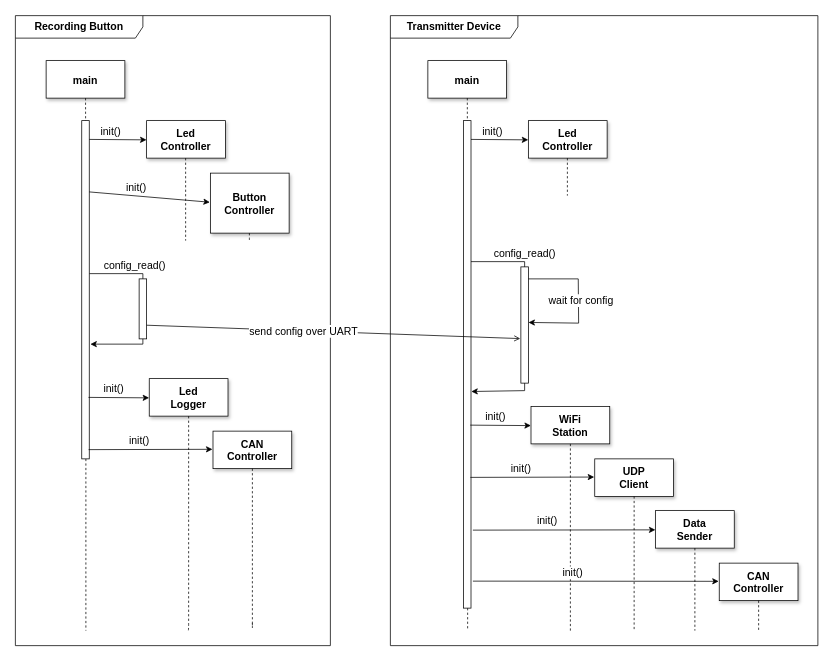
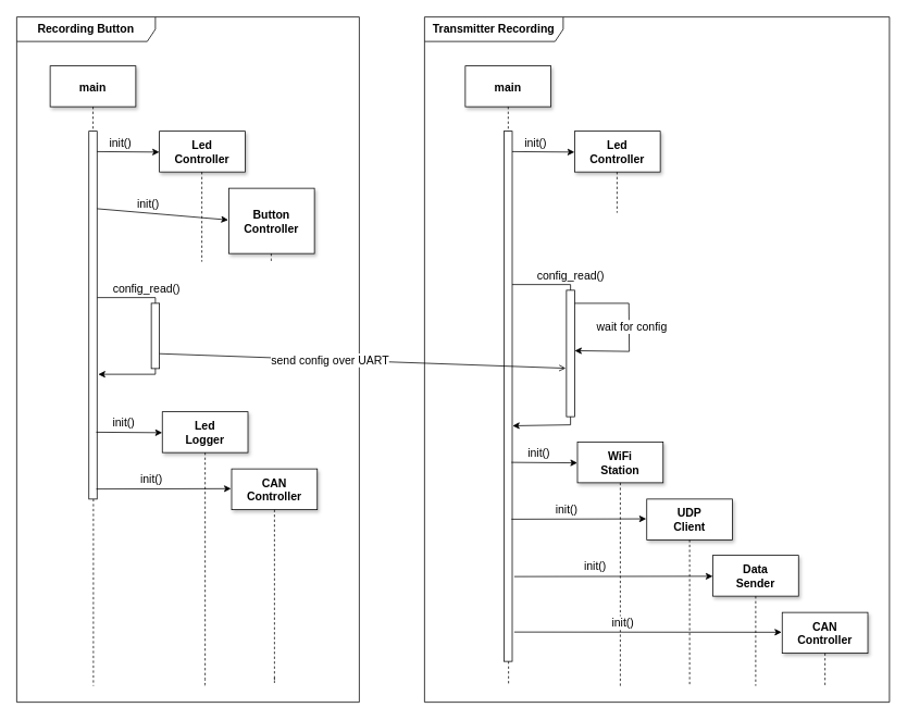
  <mxCell id="0" />
  <mxCell id="1" parent="0" />
  <mxCell id="2" value="Recording Button" style="shape=umlFrame;whiteSpace=wrap;html=1;pointerEvents=0;width=170;height=30;fontSize=14;fontStyle=1" vertex="1" parent="1"><mxGeometry x="20" y="20" width="420" height="840" as="geometry" /></mxCell>
  <mxCell id="3" value="main" style="shadow=1;fontFamily=Helvetica;fontSize=14;fontStyle=1" parent="1" vertex="1"><mxGeometry x="61" y="80" width="105" height="50" as="geometry" /></mxCell>
  <mxCell id="4" value="Led&#10;Controller" style="shadow=1;fontFamily=Helvetica;fontSize=14;fontStyle=1" parent="1" vertex="1"><mxGeometry x="195" y="160" width="105" height="50" as="geometry" /></mxCell>
  <mxCell id="5" value="" style="edgeStyle=elbowEdgeStyle;elbow=horizontal;endArrow=none;dashed=1;fontFamily=Helvetica;fontSize=14;" parent="1" edge="1"><mxGeometry x="230.0" y="310" width="100" height="100" as="geometry"><mxPoint x="113.581" y="130" as="sourcePoint" /><mxPoint x="113.606" y="351" as="targetPoint" /></mxGeometry></mxCell>
  <mxCell id="6" value="" style="endArrow=classic;html=1;rounded=0;fontFamily=Helvetica;fontSize=14;" parent="1" edge="1"><mxGeometry width="50" height="50" relative="1" as="geometry"><mxPoint x="118.5" y="364" as="sourcePoint" /><mxPoint x="120" y="458" as="targetPoint" /><Array as="points"><mxPoint x="190" y="364" /><mxPoint x="190" y="458" /></Array></mxGeometry></mxCell>
  <mxCell id="7" value="config_read()" style="edgeLabel;html=1;align=center;verticalAlign=middle;resizable=0;points=[];fontSize=14;" vertex="1" connectable="0" parent="6"><mxGeometry x="-0.72" relative="1" as="geometry"><mxPoint x="27" y="-12" as="offset" /></mxGeometry></mxCell>
  <mxCell id="8" value="" style="edgeStyle=elbowEdgeStyle;elbow=horizontal;endArrow=none;dashed=1;fontFamily=Helvetica;fontSize=14;" parent="1" source="17" edge="1"><mxGeometry x="230.0" y="310" width="100" height="100" as="geometry"><mxPoint x="113" y="431" as="sourcePoint" /><mxPoint x="114" y="840" as="targetPoint" /><Array as="points"><mxPoint x="114" y="650" /></Array></mxGeometry></mxCell>
  <mxCell id="9" value="" style="edgeStyle=elbowEdgeStyle;elbow=horizontal;endArrow=none;dashed=1;fontFamily=Helvetica;fontSize=14;" parent="1" source="4" edge="1"><mxGeometry x="230.0" y="310" width="100" height="100" as="geometry"><mxPoint x="247" y="210" as="sourcePoint" /><mxPoint x="247" y="320" as="targetPoint" /></mxGeometry></mxCell>
  <mxCell id="10" value="" style="rounded=0;whiteSpace=wrap;html=1;fontFamily=Helvetica;fontSize=14;" vertex="1" parent="1"><mxGeometry x="185" y="371" width="10" height="80" as="geometry" /></mxCell>
  <mxCell id="11" value="Button&#10;Controller" style="shadow=1;fontFamily=Helvetica;fontSize=14;fontStyle=1" vertex="1" parent="1"><mxGeometry x="280" y="230" width="105" height="80" as="geometry" /></mxCell>
  <mxCell id="12" value="" style="edgeStyle=elbowEdgeStyle;elbow=horizontal;endArrow=none;dashed=1;fontFamily=Helvetica;fontSize=14;" edge="1" parent="1" source="11"><mxGeometry x="230.0" y="310" width="100" height="100" as="geometry"><mxPoint x="332" y="280" as="sourcePoint" /><mxPoint x="332" y="320" as="targetPoint" /></mxGeometry></mxCell>
  <mxCell id="13" value="" style="endArrow=classic;html=1;rounded=0;entryX=-0.011;entryY=0.413;entryDx=0;entryDy=0;entryPerimeter=0;" edge="1" parent="1"><mxGeometry width="50" height="50" relative="1" as="geometry"><mxPoint x="114" y="185" as="sourcePoint" /><mxPoint x="194.845" y="185.65" as="targetPoint" /></mxGeometry></mxCell>
  <mxCell id="14" value="init()" style="edgeLabel;html=1;align=center;verticalAlign=middle;resizable=0;points=[];fontSize=14;" vertex="1" connectable="0" parent="13"><mxGeometry x="-0.189" relative="1" as="geometry"><mxPoint y="-12" as="offset" /></mxGeometry></mxCell>
  <mxCell id="15" value="" style="endArrow=classic;html=1;rounded=0;entryX=-0.007;entryY=0.485;entryDx=0;entryDy=0;entryPerimeter=0;" edge="1" parent="1" target="11"><mxGeometry width="50" height="50" relative="1" as="geometry"><mxPoint x="114.15" y="254.67" as="sourcePoint" /><mxPoint x="194.995" y="255.32" as="targetPoint" /></mxGeometry></mxCell>
  <mxCell id="16" value="init()" style="edgeLabel;html=1;align=center;verticalAlign=middle;resizable=0;points=[];fontSize=14;" vertex="1" connectable="0" parent="15"><mxGeometry x="-0.189" relative="1" as="geometry"><mxPoint y="-12" as="offset" /></mxGeometry></mxCell>
  <mxCell id="17" value="" style="rounded=0;whiteSpace=wrap;html=1;fontFamily=Helvetica;fontSize=14;" parent="1" vertex="1"><mxGeometry x="108.5" y="160" width="10" height="451" as="geometry" /></mxCell>
  <mxCell id="18" value="Led&#10;Logger" style="shadow=1;fontFamily=Helvetica;fontSize=14;fontStyle=1" vertex="1" parent="1"><mxGeometry x="198.5" y="504" width="105" height="50" as="geometry" /></mxCell>
  <mxCell id="19" value="" style="edgeStyle=elbowEdgeStyle;elbow=horizontal;endArrow=none;dashed=1;fontFamily=Helvetica;fontSize=14;" edge="1" parent="1" source="18"><mxGeometry x="230.0" y="310" width="100" height="100" as="geometry"><mxPoint x="250.5" y="554" as="sourcePoint" /><mxPoint x="250" y="840" as="targetPoint" /><Array as="points"><mxPoint x="251" y="830" /></Array></mxGeometry></mxCell>
  <mxCell id="20" value="CAN&#10;Controller" style="shadow=1;fontFamily=Helvetica;fontSize=14;fontStyle=1" vertex="1" parent="1"><mxGeometry x="283.5" y="574" width="105" height="50" as="geometry" /></mxCell>
  <mxCell id="21" value="" style="edgeStyle=elbowEdgeStyle;elbow=horizontal;endArrow=none;dashed=1;fontFamily=Helvetica;fontSize=14;" edge="1" parent="1" source="20"><mxGeometry x="230.0" y="310" width="100" height="100" as="geometry"><mxPoint x="335.5" y="624" as="sourcePoint" /><mxPoint x="336" y="830" as="targetPoint" /><Array as="points"><mxPoint x="336" y="840" /></Array></mxGeometry></mxCell>
  <mxCell id="22" value="" style="endArrow=classic;html=1;rounded=0;entryX=-0.011;entryY=0.413;entryDx=0;entryDy=0;entryPerimeter=0;" edge="1" parent="1"><mxGeometry width="50" height="50" relative="1" as="geometry"><mxPoint x="117.5" y="529" as="sourcePoint" /><mxPoint x="198.345" y="529.65" as="targetPoint" /></mxGeometry></mxCell>
  <mxCell id="23" value="init()" style="edgeLabel;html=1;align=center;verticalAlign=middle;resizable=0;points=[];fontSize=14;" vertex="1" connectable="0" parent="22"><mxGeometry x="-0.189" relative="1" as="geometry"><mxPoint y="-13" as="offset" /></mxGeometry></mxCell>
  <mxCell id="24" value="" style="endArrow=classic;html=1;rounded=0;entryX=-0.007;entryY=0.485;entryDx=0;entryDy=0;entryPerimeter=0;" edge="1" parent="1" target="20"><mxGeometry width="50" height="50" relative="1" as="geometry"><mxPoint x="117.65" y="598.67" as="sourcePoint" /><mxPoint x="198.495" y="599.32" as="targetPoint" /></mxGeometry></mxCell>
  <mxCell id="25" value="init()" style="edgeLabel;html=1;align=center;verticalAlign=middle;resizable=0;points=[];fontSize=14;" vertex="1" connectable="0" parent="24"><mxGeometry x="-0.189" relative="1" as="geometry"><mxPoint y="-12" as="offset" /></mxGeometry></mxCell>
  <mxCell id="26" value="main" style="shadow=1;fontFamily=Helvetica;fontSize=14;fontStyle=1" vertex="1" parent="1"><mxGeometry x="570" y="80" width="105" height="50" as="geometry" /></mxCell>
  <mxCell id="27" value="Led&#10;Controller" style="shadow=1;fontFamily=Helvetica;fontSize=14;fontStyle=1" vertex="1" parent="1"><mxGeometry x="704" y="160" width="105" height="50" as="geometry" /></mxCell>
  <mxCell id="28" value="" style="edgeStyle=elbowEdgeStyle;elbow=horizontal;endArrow=none;dashed=1;fontFamily=Helvetica;fontSize=14;" edge="1" parent="1"><mxGeometry x="230.0" y="310" width="100" height="100" as="geometry"><mxPoint x="622.581" y="130" as="sourcePoint" /><mxPoint x="622.606" y="351" as="targetPoint" /></mxGeometry></mxCell>
  <mxCell id="29" value="" style="endArrow=classic;html=1;rounded=0;fontFamily=Helvetica;fontSize=14;entryX=1.042;entryY=0.69;entryDx=0;entryDy=0;entryPerimeter=0;" edge="1" parent="1"><mxGeometry width="50" height="50" relative="1" as="geometry"><mxPoint x="627.5" y="348" as="sourcePoint" /><mxPoint x="627.92" y="521.19" as="targetPoint" /><Array as="points"><mxPoint x="699" y="348" /><mxPoint x="699" y="520" /></Array></mxGeometry></mxCell>
  <mxCell id="30" value="config_read()" style="edgeLabel;html=1;align=center;verticalAlign=middle;resizable=0;points=[];fontSize=14;" vertex="1" connectable="0" parent="29"><mxGeometry x="-0.72" relative="1" as="geometry"><mxPoint x="27" y="-12" as="offset" /></mxGeometry></mxCell>
  <mxCell id="31" value="" style="edgeStyle=elbowEdgeStyle;elbow=horizontal;endArrow=none;dashed=1;fontFamily=Helvetica;fontSize=14;" edge="1" parent="1"><mxGeometry x="230.0" y="310" width="100" height="100" as="geometry"><mxPoint x="623" y="618" as="sourcePoint" /><mxPoint x="623" y="840" as="targetPoint" /><Array as="points"><mxPoint x="623" y="657" /></Array></mxGeometry></mxCell>
  <mxCell id="32" value="" style="edgeStyle=elbowEdgeStyle;elbow=horizontal;endArrow=none;dashed=1;fontFamily=Helvetica;fontSize=14;" edge="1" parent="1" source="27"><mxGeometry x="230.0" y="310" width="100" height="100" as="geometry"><mxPoint x="756" y="210" as="sourcePoint" /><mxPoint x="756" y="260" as="targetPoint" /></mxGeometry></mxCell>
  <mxCell id="33" value="" style="endArrow=classic;html=1;rounded=0;entryX=-0.011;entryY=0.413;entryDx=0;entryDy=0;entryPerimeter=0;" edge="1" parent="1"><mxGeometry width="50" height="50" relative="1" as="geometry"><mxPoint x="623" y="185" as="sourcePoint" /><mxPoint x="703.845" y="185.65" as="targetPoint" /></mxGeometry></mxCell>
  <mxCell id="34" value="init()" style="edgeLabel;html=1;align=center;verticalAlign=middle;resizable=0;points=[];fontSize=14;" vertex="1" connectable="0" parent="33"><mxGeometry x="-0.189" relative="1" as="geometry"><mxPoint y="-12" as="offset" /></mxGeometry></mxCell>
  <mxCell id="35" value="" style="rounded=0;whiteSpace=wrap;html=1;fontFamily=Helvetica;fontSize=14;" vertex="1" parent="1"><mxGeometry x="617.5" y="160" width="10" height="650" as="geometry" /></mxCell>
  <mxCell id="36" value="WiFi&#10;Station" style="shadow=1;fontFamily=Helvetica;fontSize=14;fontStyle=1" vertex="1" parent="1"><mxGeometry x="707.5" y="541" width="105" height="50" as="geometry" /></mxCell>
  <mxCell id="37" value="" style="edgeStyle=elbowEdgeStyle;elbow=horizontal;endArrow=none;dashed=1;fontFamily=Helvetica;fontSize=14;" edge="1" parent="1" source="36"><mxGeometry x="230.0" y="310" width="100" height="100" as="geometry"><mxPoint x="759.5" y="591" as="sourcePoint" /><mxPoint x="760" y="840" as="targetPoint" /></mxGeometry></mxCell>
  <mxCell id="38" value="UDP&#10;Client" style="shadow=1;fontFamily=Helvetica;fontSize=14;fontStyle=1" vertex="1" parent="1"><mxGeometry x="792.5" y="611" width="105" height="50" as="geometry" /></mxCell>
  <mxCell id="39" value="" style="edgeStyle=elbowEdgeStyle;elbow=horizontal;endArrow=none;dashed=1;fontFamily=Helvetica;fontSize=14;" edge="1" parent="1" source="38"><mxGeometry x="230.0" y="310" width="100" height="100" as="geometry"><mxPoint x="844.5" y="661" as="sourcePoint" /><mxPoint x="845" y="840" as="targetPoint" /></mxGeometry></mxCell>
  <mxCell id="40" value="" style="endArrow=classic;html=1;rounded=0;entryX=-0.011;entryY=0.413;entryDx=0;entryDy=0;entryPerimeter=0;" edge="1" parent="1"><mxGeometry width="50" height="50" relative="1" as="geometry"><mxPoint x="626.5" y="566" as="sourcePoint" /><mxPoint x="707.345" y="566.65" as="targetPoint" /></mxGeometry></mxCell>
  <mxCell id="41" value="init()" style="edgeLabel;html=1;align=center;verticalAlign=middle;resizable=0;points=[];fontSize=14;" vertex="1" connectable="0" parent="40"><mxGeometry x="-0.189" relative="1" as="geometry"><mxPoint y="-12" as="offset" /></mxGeometry></mxCell>
  <mxCell id="42" value="" style="endArrow=classic;html=1;rounded=0;entryX=-0.007;entryY=0.485;entryDx=0;entryDy=0;entryPerimeter=0;" edge="1" parent="1" target="38"><mxGeometry width="50" height="50" relative="1" as="geometry"><mxPoint x="626.65" y="635.67" as="sourcePoint" /><mxPoint x="707.495" y="636.32" as="targetPoint" /></mxGeometry></mxCell>
  <mxCell id="43" value="init()" style="edgeLabel;html=1;align=center;verticalAlign=middle;resizable=0;points=[];fontSize=14;" vertex="1" connectable="0" parent="42"><mxGeometry x="-0.189" relative="1" as="geometry"><mxPoint y="-12" as="offset" /></mxGeometry></mxCell>
  <mxCell id="44" value="" style="endArrow=classic;html=1;rounded=0;fontFamily=Helvetica;fontSize=14;entryX=1.011;entryY=0.478;entryDx=0;entryDy=0;entryPerimeter=0;" edge="1" parent="1" target="46"><mxGeometry width="50" height="50" relative="1" as="geometry"><mxPoint x="699" y="371" as="sourcePoint" /><mxPoint x="710" y="430" as="targetPoint" /><Array as="points"><mxPoint x="770.5" y="371" /><mxPoint x="771" y="430" /></Array></mxGeometry></mxCell>
  <mxCell id="45" value="wait for config" style="edgeLabel;html=1;align=center;verticalAlign=middle;resizable=0;points=[];fontSize=14;" vertex="1" connectable="0" parent="44"><mxGeometry x="-0.041" y="-1" relative="1" as="geometry"><mxPoint x="4" y="5" as="offset" /></mxGeometry></mxCell>
  <mxCell id="46" value="" style="rounded=0;whiteSpace=wrap;html=1;fontFamily=Helvetica;fontSize=14;" vertex="1" parent="1"><mxGeometry x="694" y="355" width="10" height="155" as="geometry" /></mxCell>
  <mxCell id="47" value="" style="endArrow=open;html=1;rounded=0;entryX=-0.088;entryY=0.617;entryDx=0;entryDy=0;entryPerimeter=0;endFill=0;" edge="1" parent="1" target="46"><mxGeometry width="50" height="50" relative="1" as="geometry"><mxPoint x="195" y="432.79" as="sourcePoint" /><mxPoint x="690" y="450" as="targetPoint" /></mxGeometry></mxCell>
  <mxCell id="48" value="send config over UART" style="edgeLabel;html=1;align=center;verticalAlign=middle;resizable=0;points=[];fontSize=14;" vertex="1" connectable="0" parent="47"><mxGeometry x="-0.189" relative="1" as="geometry"><mxPoint x="7" as="offset" /></mxGeometry></mxCell>
  <mxCell id="49" value="Data&#10;Sender" style="shadow=1;fontFamily=Helvetica;fontSize=14;fontStyle=1" vertex="1" parent="1"><mxGeometry x="873.5" y="680" width="105" height="50" as="geometry" /></mxCell>
  <mxCell id="50" value="" style="edgeStyle=elbowEdgeStyle;elbow=horizontal;endArrow=none;dashed=1;fontFamily=Helvetica;fontSize=14;" edge="1" parent="1" source="49"><mxGeometry x="230.0" y="310" width="100" height="100" as="geometry"><mxPoint x="925.5" y="730" as="sourcePoint" /><mxPoint x="925.5" y="840" as="targetPoint" /></mxGeometry></mxCell>
  <mxCell id="51" value="CAN&#10;Controller" style="shadow=1;fontFamily=Helvetica;fontSize=14;fontStyle=1" vertex="1" parent="1"><mxGeometry x="958.5" y="750" width="105" height="50" as="geometry" /></mxCell>
  <mxCell id="52" value="" style="edgeStyle=elbowEdgeStyle;elbow=horizontal;endArrow=none;dashed=1;fontFamily=Helvetica;fontSize=14;" edge="1" parent="1" source="51"><mxGeometry x="230.0" y="310" width="100" height="100" as="geometry"><mxPoint x="1010.5" y="800" as="sourcePoint" /><mxPoint x="1010.5" y="840" as="targetPoint" /></mxGeometry></mxCell>
  <mxCell id="53" value="" style="endArrow=classic;html=1;rounded=0;entryX=-0.011;entryY=0.413;entryDx=0;entryDy=0;entryPerimeter=0;" edge="1" parent="1"><mxGeometry width="50" height="50" relative="1" as="geometry"><mxPoint x="630" y="706" as="sourcePoint" /><mxPoint x="873.345" y="705.65" as="targetPoint" /></mxGeometry></mxCell>
  <mxCell id="54" value="init()" style="edgeLabel;html=1;align=center;verticalAlign=middle;resizable=0;points=[];fontSize=14;" vertex="1" connectable="0" parent="53"><mxGeometry x="-0.189" relative="1" as="geometry"><mxPoint y="-13" as="offset" /></mxGeometry></mxCell>
  <mxCell id="55" value="" style="endArrow=classic;html=1;rounded=0;entryX=-0.007;entryY=0.485;entryDx=0;entryDy=0;entryPerimeter=0;" edge="1" parent="1" target="51"><mxGeometry width="50" height="50" relative="1" as="geometry"><mxPoint x="630" y="774" as="sourcePoint" /><mxPoint x="873.495" y="775.32" as="targetPoint" /></mxGeometry></mxCell>
  <mxCell id="56" value="init()" style="edgeLabel;html=1;align=center;verticalAlign=middle;resizable=0;points=[];fontSize=14;" vertex="1" connectable="0" parent="55"><mxGeometry x="-0.189" relative="1" as="geometry"><mxPoint y="-12" as="offset" /></mxGeometry></mxCell>
- <mxCell id="57" value="Transmitter Device" style="shape=umlFrame;whiteSpace=wrap;html=1;pointerEvents=0;width=170;height=30;fontSize=14;fontStyle=1" vertex="1" parent="1"><mxGeometry x="520" y="20" width="570" height="840" as="geometry" /></mxCell>
+ <mxCell id="57" value="Transmitter Recording" style="shape=umlFrame;whiteSpace=wrap;html=1;pointerEvents=0;width=170;height=30;fontSize=14;fontStyle=1" vertex="1" parent="1"><mxGeometry x="520" y="20" width="570" height="840" as="geometry" /></mxCell>
